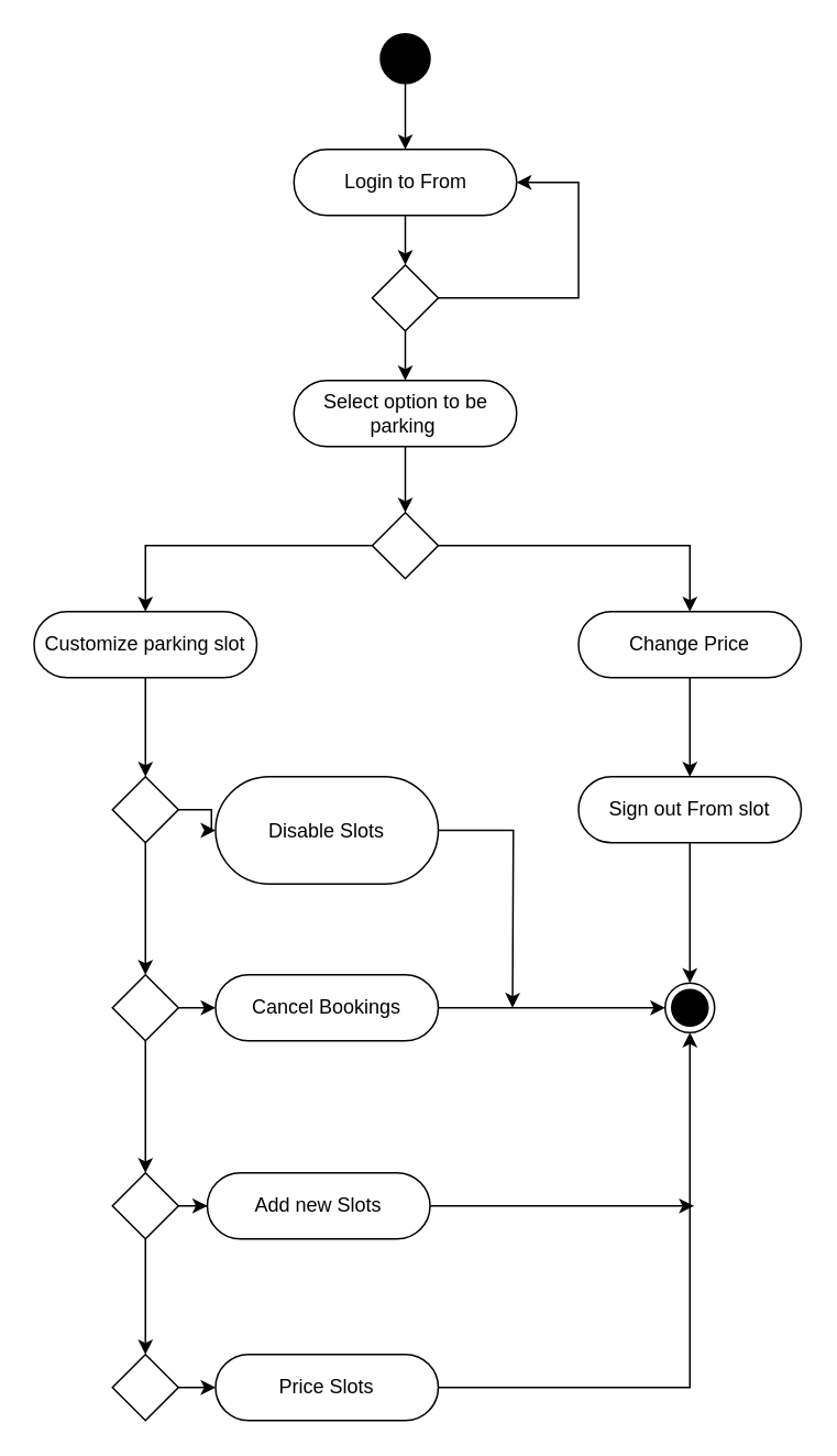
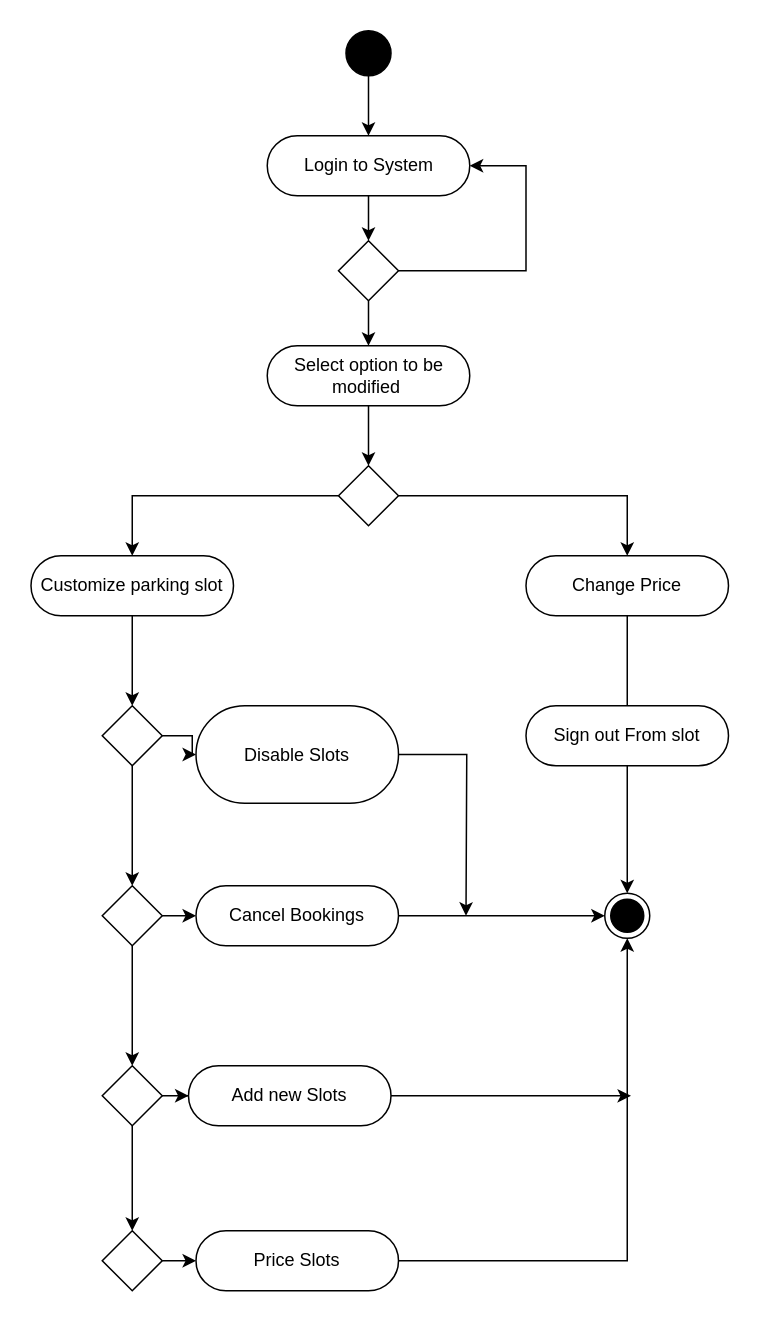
  <mxCell id="0" />
  <mxCell id="1" parent="0" />
  <mxCell id="2" value="" style="edgeStyle=orthogonalEdgeStyle;rounded=0;orthogonalLoop=1;jettySize=auto;html=1;" edge="1" parent="1" source="3" target="5"><mxGeometry relative="1" as="geometry" /></mxCell>
  <mxCell id="3" value="" style="ellipse;whiteSpace=wrap;html=1;aspect=fixed;fillColor=#000000;" vertex="1" parent="1"><mxGeometry x="230" y="20" width="30" height="30" as="geometry" /></mxCell>
  <mxCell id="4" value="" style="edgeStyle=orthogonalEdgeStyle;rounded=0;orthogonalLoop=1;jettySize=auto;html=1;" edge="1" parent="1" source="5" target="8"><mxGeometry relative="1" as="geometry" /></mxCell>
- <mxCell id="5" value="Login to From" style="rounded=1;whiteSpace=wrap;html=1;fillColor=#FFFFFF;arcSize=50;" vertex="1" parent="1"><mxGeometry x="177.5" y="90" width="135" height="40" as="geometry" /></mxCell>
+ <mxCell id="5" value="Login to System" style="rounded=1;whiteSpace=wrap;html=1;fillColor=#FFFFFF;arcSize=50;" vertex="1" parent="1"><mxGeometry x="177.5" y="90" width="135" height="40" as="geometry" /></mxCell>
  <mxCell id="6" style="edgeStyle=orthogonalEdgeStyle;rounded=0;orthogonalLoop=1;jettySize=auto;html=1;exitX=1;exitY=0.5;exitDx=0;exitDy=0;entryX=1;entryY=0.5;entryDx=0;entryDy=0;" edge="1" parent="1" source="8" target="5"><mxGeometry relative="1" as="geometry"><Array as="points"><mxPoint x="350" y="180" /><mxPoint x="350" y="110" /></Array></mxGeometry></mxCell>
  <mxCell id="7" value="" style="edgeStyle=orthogonalEdgeStyle;rounded=0;orthogonalLoop=1;jettySize=auto;html=1;" edge="1" parent="1" source="8" target="10"><mxGeometry relative="1" as="geometry" /></mxCell>
  <mxCell id="8" value="" style="rhombus;whiteSpace=wrap;html=1;fillColor=#FFFFFF;" vertex="1" parent="1"><mxGeometry x="225" y="160" width="40" height="40" as="geometry" /></mxCell>
  <mxCell id="9" value="" style="edgeStyle=orthogonalEdgeStyle;rounded=0;orthogonalLoop=1;jettySize=auto;html=1;" edge="1" parent="1" source="10" target="13"><mxGeometry relative="1" as="geometry" /></mxCell>
- <mxCell id="10" value="Select option to be parking&amp;nbsp;" style="rounded=1;whiteSpace=wrap;html=1;fillColor=#FFFFFF;arcSize=50;" vertex="1" parent="1"><mxGeometry x="177.5" y="230" width="135" height="40" as="geometry" /></mxCell>
+ <mxCell id="10" value="Select option to be modified&amp;nbsp;" style="rounded=1;whiteSpace=wrap;html=1;fillColor=#FFFFFF;arcSize=50;" vertex="1" parent="1"><mxGeometry x="177.5" y="230" width="135" height="40" as="geometry" /></mxCell>
  <mxCell id="11" style="edgeStyle=orthogonalEdgeStyle;rounded=0;orthogonalLoop=1;jettySize=auto;html=1;exitX=0;exitY=0.5;exitDx=0;exitDy=0;entryX=0.5;entryY=0;entryDx=0;entryDy=0;" edge="1" parent="1" source="13" target="15"><mxGeometry relative="1" as="geometry" /></mxCell>
  <mxCell id="12" style="edgeStyle=orthogonalEdgeStyle;rounded=0;orthogonalLoop=1;jettySize=auto;html=1;exitX=1;exitY=0.5;exitDx=0;exitDy=0;" edge="1" parent="1" source="13" target="17"><mxGeometry relative="1" as="geometry" /></mxCell>
  <mxCell id="13" value="" style="rhombus;whiteSpace=wrap;html=1;fillColor=#FFFFFF;" vertex="1" parent="1"><mxGeometry x="225" y="310" width="40" height="40" as="geometry" /></mxCell>
  <mxCell id="14" value="" style="edgeStyle=orthogonalEdgeStyle;rounded=0;orthogonalLoop=1;jettySize=auto;html=1;" edge="1" parent="1" source="15" target="20"><mxGeometry relative="1" as="geometry" /></mxCell>
  <mxCell id="15" value="Customize parking slot" style="rounded=1;whiteSpace=wrap;html=1;fillColor=#FFFFFF;arcSize=50;" vertex="1" parent="1"><mxGeometry x="20" y="370" width="135" height="40" as="geometry" /></mxCell>
- <mxCell id="16" value="" style="edgeStyle=orthogonalEdgeStyle;rounded=0;orthogonalLoop=1;jettySize=auto;html=1;" edge="1" parent="1" source="17" target="38"><mxGeometry relative="1" as="geometry" /></mxCell>
+ <mxCell id="16" value="" style="edgeStyle=orthogonalEdgeStyle;rounded=0;orthogonalLoop=1;jettySize=auto;html=1;endArrow=none;" edge="1" parent="1" source="17" target="38"><mxGeometry relative="1" as="geometry" /></mxCell>
  <mxCell id="17" value="Change Price" style="rounded=1;whiteSpace=wrap;html=1;fillColor=#FFFFFF;arcSize=50;" vertex="1" parent="1"><mxGeometry x="350" y="370" width="135" height="40" as="geometry" /></mxCell>
  <mxCell id="18" value="" style="edgeStyle=orthogonalEdgeStyle;rounded=0;orthogonalLoop=1;jettySize=auto;html=1;" edge="1" parent="1" source="20" target="23"><mxGeometry relative="1" as="geometry" /></mxCell>
  <mxCell id="19" value="" style="edgeStyle=orthogonalEdgeStyle;rounded=0;orthogonalLoop=1;jettySize=auto;html=1;" edge="1" parent="1" source="20" target="30"><mxGeometry relative="1" as="geometry" /></mxCell>
  <mxCell id="20" value="" style="rhombus;whiteSpace=wrap;html=1;fillColor=#FFFFFF;" vertex="1" parent="1"><mxGeometry x="67.5" y="470" width="40" height="40" as="geometry" /></mxCell>
  <mxCell id="21" value="" style="edgeStyle=orthogonalEdgeStyle;rounded=0;orthogonalLoop=1;jettySize=auto;html=1;" edge="1" parent="1" source="23" target="26"><mxGeometry relative="1" as="geometry" /></mxCell>
  <mxCell id="22" value="" style="edgeStyle=orthogonalEdgeStyle;rounded=0;orthogonalLoop=1;jettySize=auto;html=1;" edge="1" parent="1" source="23" target="32"><mxGeometry relative="1" as="geometry" /></mxCell>
  <mxCell id="23" value="" style="rhombus;whiteSpace=wrap;html=1;fillColor=#FFFFFF;" vertex="1" parent="1"><mxGeometry x="67.5" y="590" width="40" height="40" as="geometry" /></mxCell>
  <mxCell id="24" value="" style="edgeStyle=orthogonalEdgeStyle;rounded=0;orthogonalLoop=1;jettySize=auto;html=1;" edge="1" parent="1" source="26" target="28"><mxGeometry relative="1" as="geometry" /></mxCell>
  <mxCell id="25" value="" style="edgeStyle=orthogonalEdgeStyle;rounded=0;orthogonalLoop=1;jettySize=auto;html=1;" edge="1" parent="1" source="26" target="34"><mxGeometry relative="1" as="geometry" /></mxCell>
  <mxCell id="26" value="" style="rhombus;whiteSpace=wrap;html=1;fillColor=#FFFFFF;" vertex="1" parent="1"><mxGeometry x="67.5" y="710" width="40" height="40" as="geometry" /></mxCell>
  <mxCell id="27" value="" style="edgeStyle=orthogonalEdgeStyle;rounded=0;orthogonalLoop=1;jettySize=auto;html=1;" edge="1" parent="1" source="28" target="36"><mxGeometry relative="1" as="geometry" /></mxCell>
  <mxCell id="28" value="" style="rhombus;whiteSpace=wrap;html=1;fillColor=#FFFFFF;" vertex="1" parent="1"><mxGeometry x="67.5" y="820" width="40" height="40" as="geometry" /></mxCell>
  <mxCell id="29" style="edgeStyle=orthogonalEdgeStyle;rounded=0;orthogonalLoop=1;jettySize=auto;html=1;exitX=1;exitY=0.5;exitDx=0;exitDy=0;" edge="1" parent="1" source="30"><mxGeometry relative="1" as="geometry"><mxPoint x="310" y="610" as="targetPoint" /></mxGeometry></mxCell>
  <mxCell id="30" value="Disable Slots" style="rounded=1;whiteSpace=wrap;html=1;fillColor=#FFFFFF;arcSize=50;" vertex="1" parent="1"><mxGeometry x="130" y="470" width="135" height="65" as="geometry" /></mxCell>
  <mxCell id="31" style="edgeStyle=orthogonalEdgeStyle;rounded=0;orthogonalLoop=1;jettySize=auto;html=1;exitX=1;exitY=0.5;exitDx=0;exitDy=0;entryX=0;entryY=0.5;entryDx=0;entryDy=0;" edge="1" parent="1" source="32" target="39"><mxGeometry relative="1" as="geometry"><mxPoint x="320" y="610.077" as="targetPoint" /></mxGeometry></mxCell>
  <mxCell id="32" value="Cancel Bookings" style="rounded=1;whiteSpace=wrap;html=1;fillColor=#FFFFFF;arcSize=50;" vertex="1" parent="1"><mxGeometry x="130" y="590" width="135" height="40" as="geometry" /></mxCell>
  <mxCell id="33" style="edgeStyle=orthogonalEdgeStyle;rounded=0;orthogonalLoop=1;jettySize=auto;html=1;exitX=1;exitY=0.5;exitDx=0;exitDy=0;" edge="1" parent="1" source="34"><mxGeometry relative="1" as="geometry"><mxPoint x="420" y="730.077" as="targetPoint" /></mxGeometry></mxCell>
  <mxCell id="34" value="Add new Slots" style="rounded=1;whiteSpace=wrap;html=1;fillColor=#FFFFFF;arcSize=50;" vertex="1" parent="1"><mxGeometry x="125" y="710" width="135" height="40" as="geometry" /></mxCell>
  <mxCell id="35" style="edgeStyle=orthogonalEdgeStyle;rounded=0;orthogonalLoop=1;jettySize=auto;html=1;exitX=1;exitY=0.5;exitDx=0;exitDy=0;entryX=0.5;entryY=1;entryDx=0;entryDy=0;" edge="1" parent="1" source="36" target="39"><mxGeometry relative="1" as="geometry" /></mxCell>
  <mxCell id="36" value="Price Slots" style="rounded=1;whiteSpace=wrap;html=1;fillColor=#FFFFFF;arcSize=50;" vertex="1" parent="1"><mxGeometry x="130" y="820" width="135" height="40" as="geometry" /></mxCell>
  <mxCell id="37" value="" style="edgeStyle=orthogonalEdgeStyle;rounded=0;orthogonalLoop=1;jettySize=auto;html=1;" edge="1" parent="1" source="38" target="39"><mxGeometry relative="1" as="geometry" /></mxCell>
  <mxCell id="38" value="Sign out From slot" style="rounded=1;whiteSpace=wrap;html=1;fillColor=#FFFFFF;arcSize=50;" vertex="1" parent="1"><mxGeometry x="350" y="470" width="135" height="40" as="geometry" /></mxCell>
  <mxCell id="39" value="" style="ellipse;html=1;shape=endState;fillColor=#000000;strokeColor=#000000;" vertex="1" parent="1"><mxGeometry x="402.5" y="595" width="30" height="30" as="geometry" /></mxCell>
